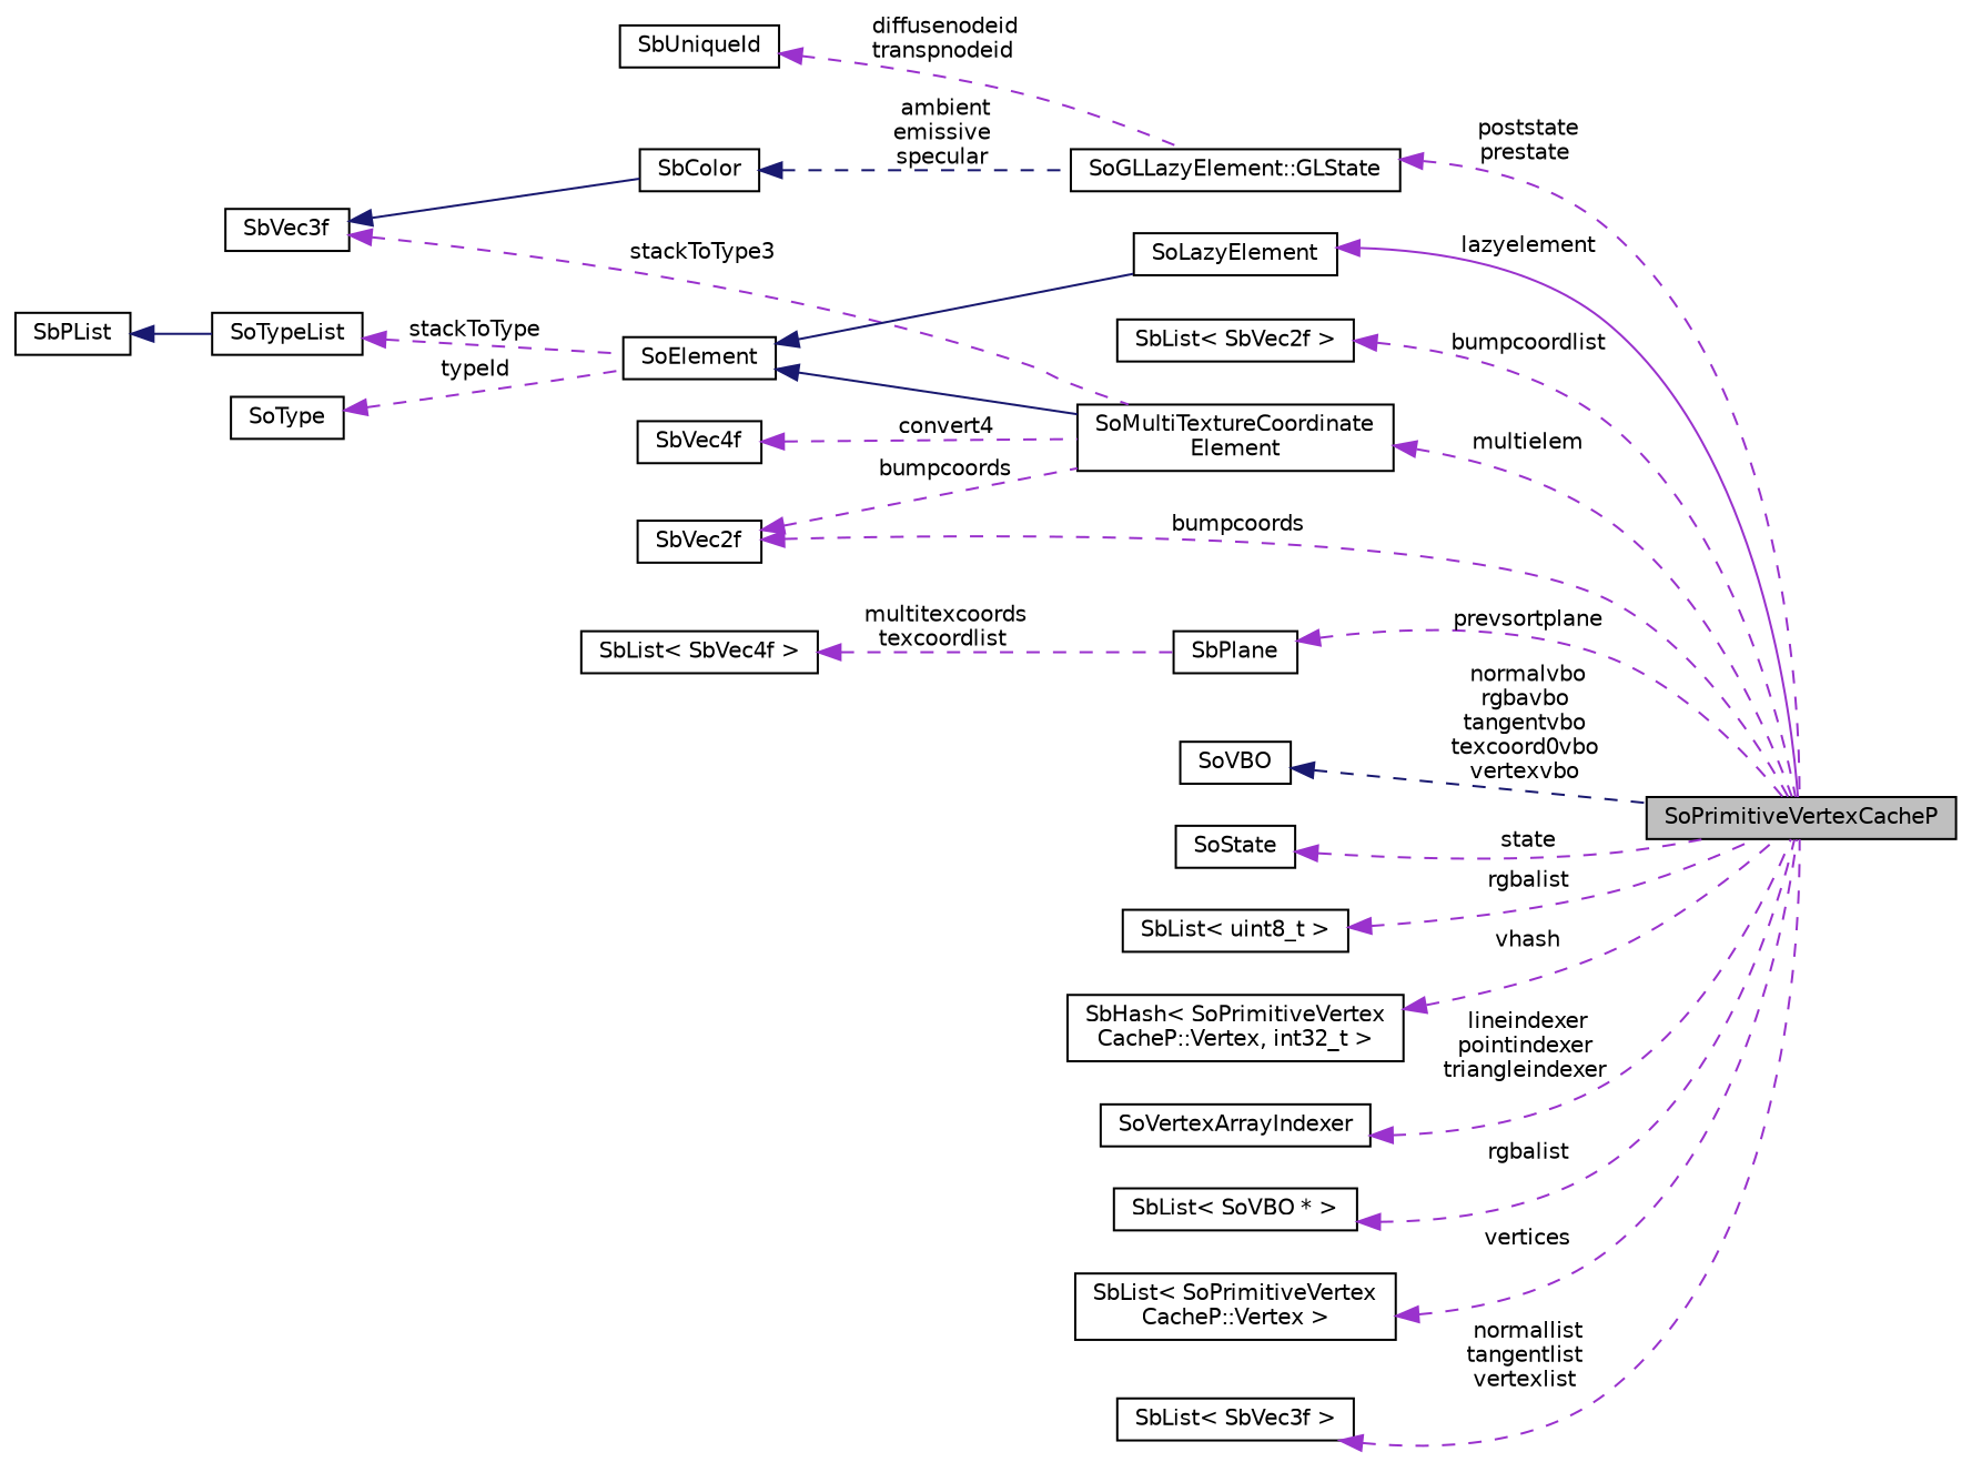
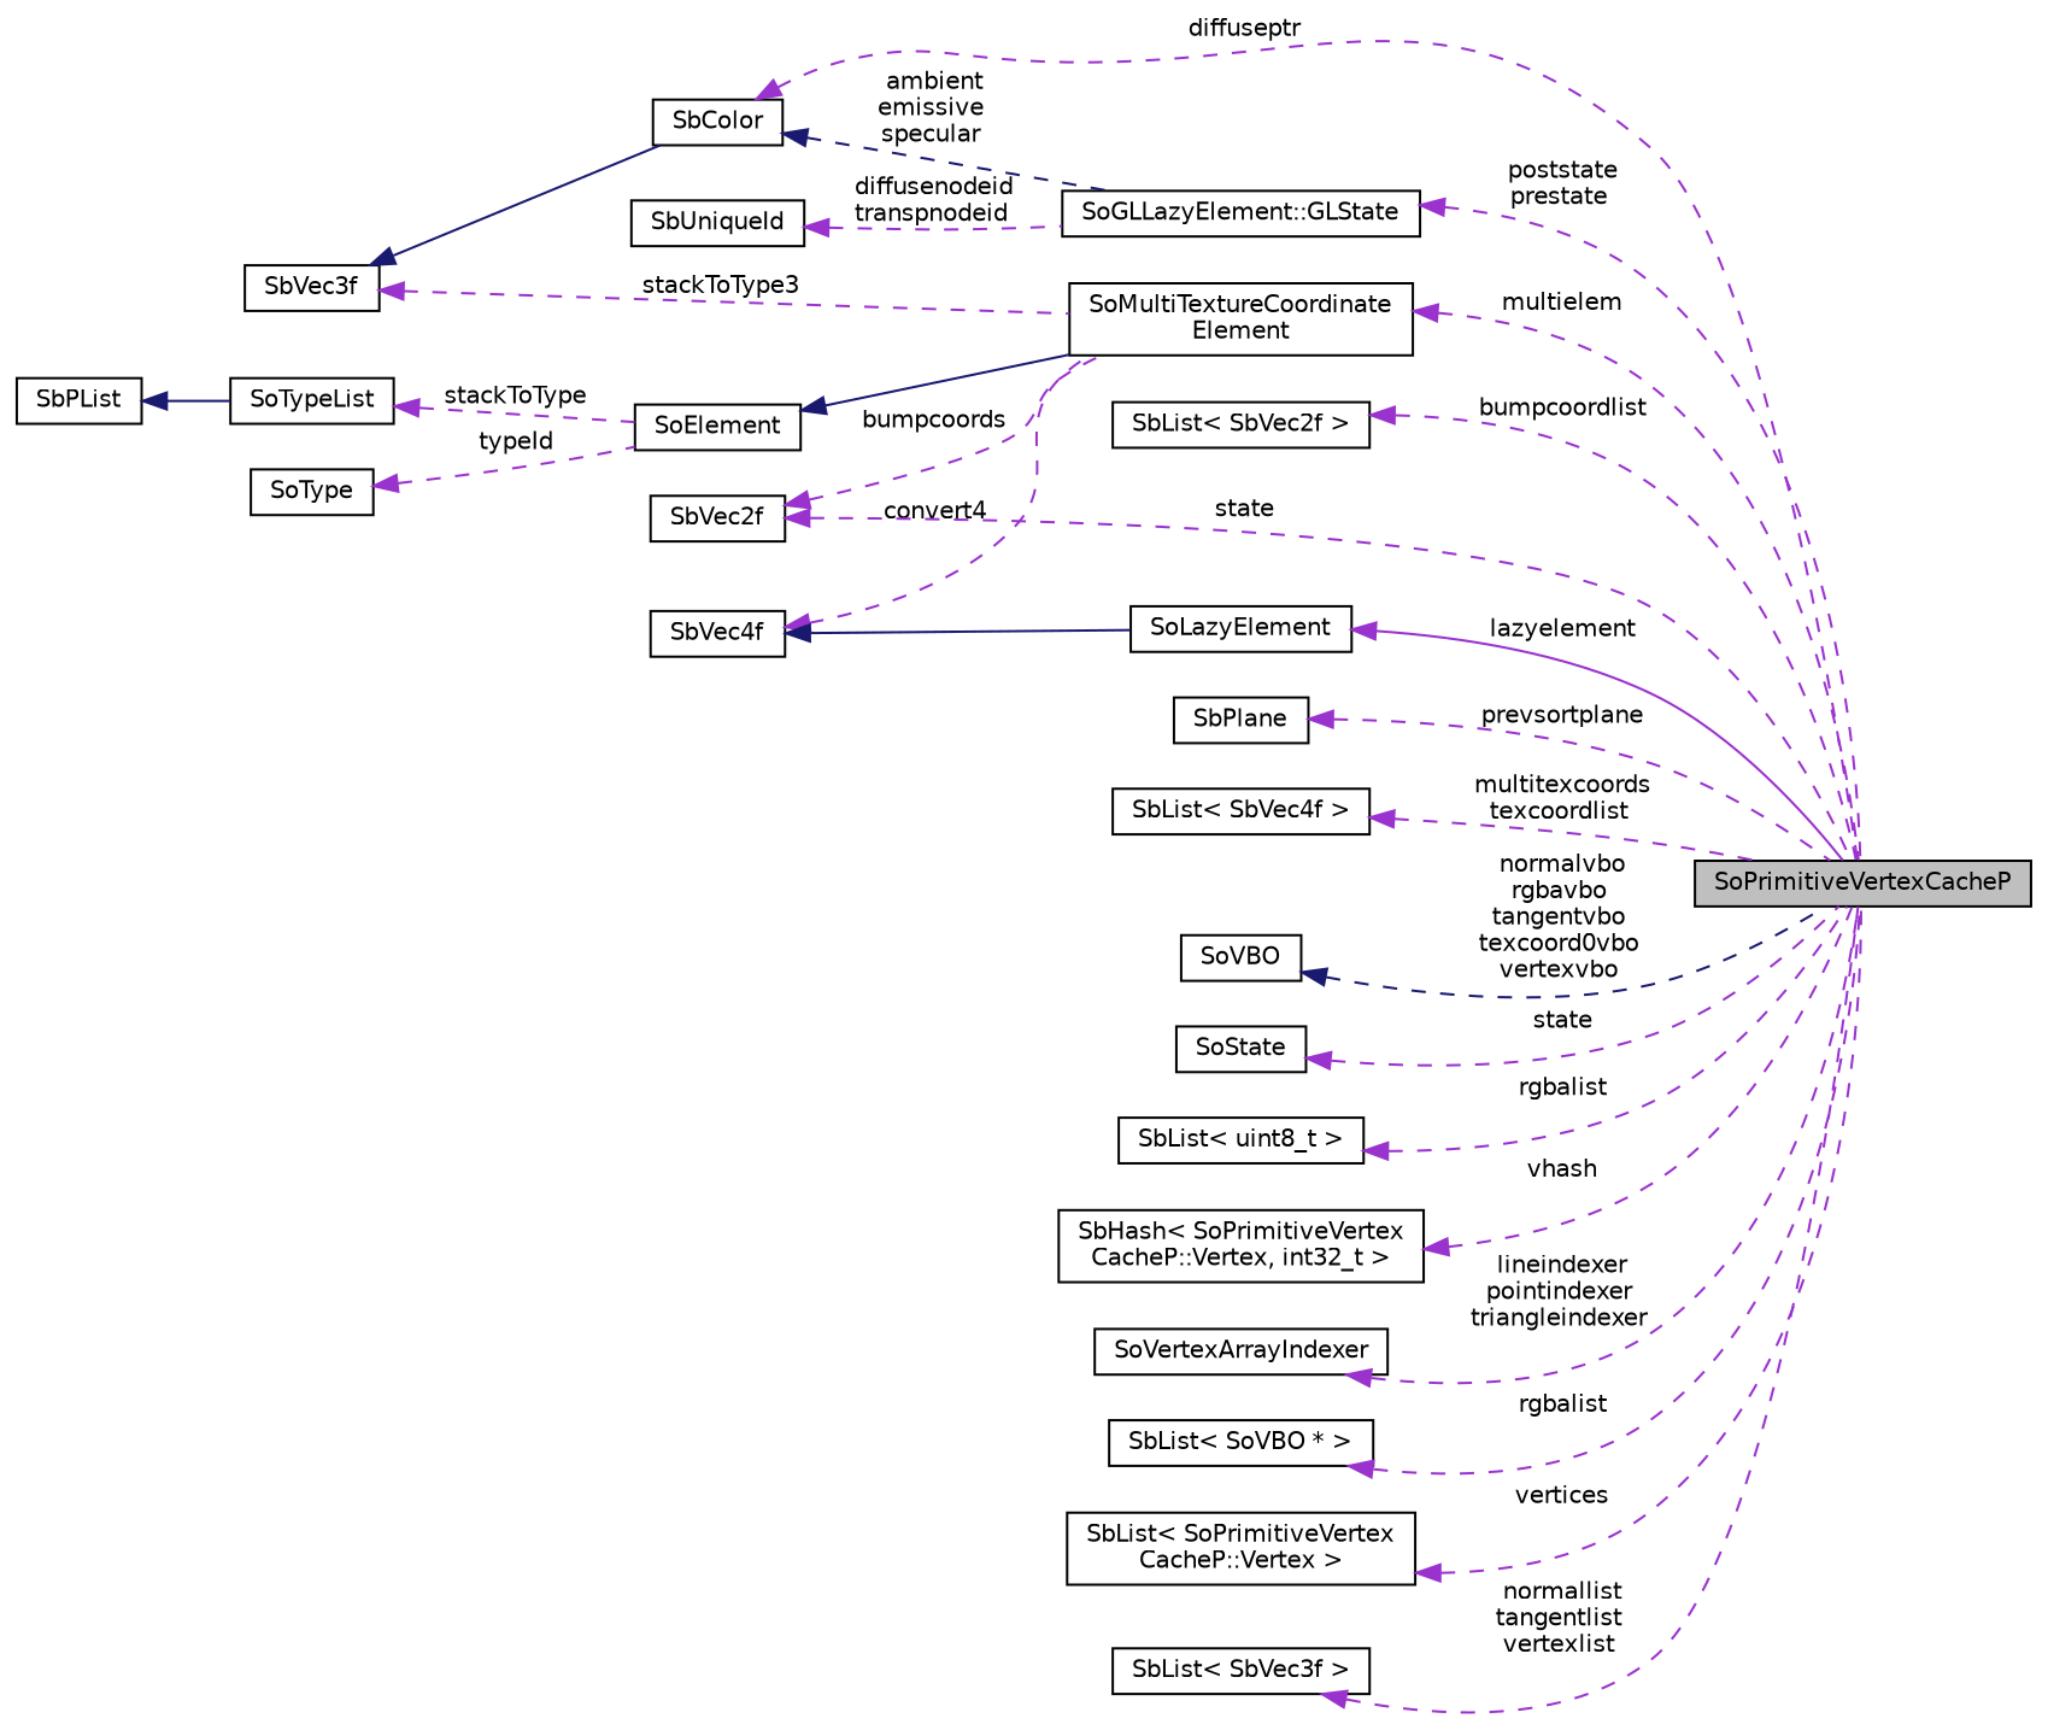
  digraph {
    rankdir=LR
    node [color=black fillcolor=white fontname=Helvetica fontsize=10 shape=record style=filled]
    edge [color=darkorchid3 dir=back fontname=Helvetica fontsize=10 labelfontname=Helvetica labelfontsize=10 style=dashed]
    n1 [fillcolor=grey75 fontcolor=black height=0.2 label=SoPrimitiveVertexCacheP width=0.4]
    n2 [height=0.2 label="SoGLLazyElement::GLState" width=0.4]
    n3 [height=0.2 label=SbColor width=0.4]
    n4 [height=0.2 label=SbVec3f width=0.4]
    n5 [height=0.2 label="SoMultiTextureCoordinate\lElement" width=0.4]
    n6 [height=0.2 label=SbUniqueId width=0.4]
    n7 [height=0.2 label="SbList\< SbVec2f \>" width=0.4]
    n8 [height=0.2 label=SoElement width=0.4]
    n9 [height=0.2 label=SoLazyElement width=0.4]
    n10 [height=0.2 label=SoTypeList width=0.4]
    n11 [height=0.2 label=SbPList width=0.4]
    n12 [height=0.2 label=SoType width=0.4]
    n13 [height=0.2 label=SbVec4f width=0.4]
    n14 [height=0.2 label=SbVec2f width=0.4]
    n15 [height=0.2 label=SbPlane width=0.4]
    n16 [height=0.2 label="SbList\< SbVec4f \>" width=0.4]
    n17 [height=0.2 label=SoVBO width=0.4]
    n18 [height=0.2 label=SoState width=0.4]
    n19 [height=0.2 label="SbList\< uint8_t \>" width=0.4]
    n20 [height=0.2 label="SbHash\< SoPrimitiveVertex\lCacheP::Vertex, int32_t \>" width=0.4]
    n21 [height=0.2 label=SoVertexArrayIndexer width=0.4]
    n22 [height=0.2 label="SbList\< SoVBO * \>" width=0.4]
    n23 [height=0.2 label="SbList\< SoPrimitiveVertex\lCacheP::Vertex \>" width=0.4]
    n24 [height=0.2 label="SbList\< SbVec3f \>" width=0.4]
    n2 -> n1 [label=" poststate\nprestate"]
+   n3 -> n1 [label=" diffuseptr"]
    n3 -> n2 [color=midnightblue label=" ambient\nemissive\nspecular"]
    n4 -> n3 [color=midnightblue style=solid]
    n4 -> n5 [label=" stackToType3"]
    n5 -> n1 [label=" multielem"]
    n6 -> n2 [label=" diffusenodeid\ntranspnodeid"]
    n7 -> n1 [label=" bumpcoordlist"]
    n8 -> n5 [color=midnightblue style=solid]
-   n8 -> n9 [color=midnightblue style=solid]
+   n13 -> n9 [color=midnightblue style=solid]
    n9 -> n1 [label=" lazyelement" style=solid]
    n10 -> n8 [label=" stackToType"]
    n11 -> n10 [color=midnightblue style=solid]
    n12 -> n8 [label=" typeId"]
    n13 -> n5 [label=" convert4"]
-   n14 -> n1 [label=" bumpcoords"]
+   n14 -> n1 [label=" state"]
    n14 -> n5 [label=" bumpcoords"]
    n15 -> n1 [label=" prevsortplane"]
-   n16 -> n15 [label=" multitexcoords\ntexcoordlist"]
+   n16 -> n1 [label=" multitexcoords\ntexcoordlist"]
    n17 -> n1 [color=midnightblue label=" normalvbo\nrgbavbo\ntangentvbo\ntexcoord0vbo\nvertexvbo"]
    n18 -> n1 [label=" state"]
    n19 -> n1 [label=" rgbalist"]
    n20 -> n1 [label=" vhash"]
    n21 -> n1 [label=" lineindexer\npointindexer\ntriangleindexer"]
    n22 -> n1 [label=" rgbalist"]
    n23 -> n1 [label=" vertices"]
    n24 -> n1 [label=" normallist\ntangentlist\nvertexlist"]
  }
